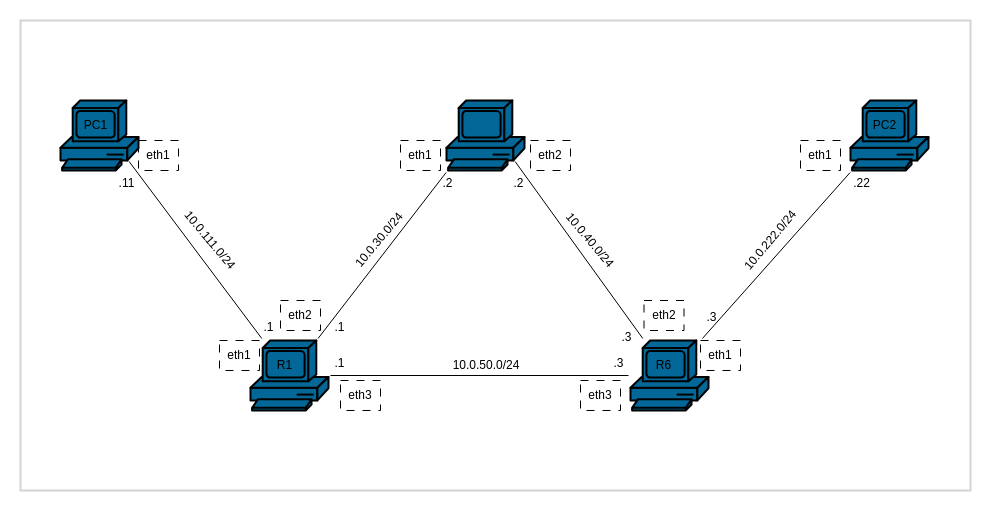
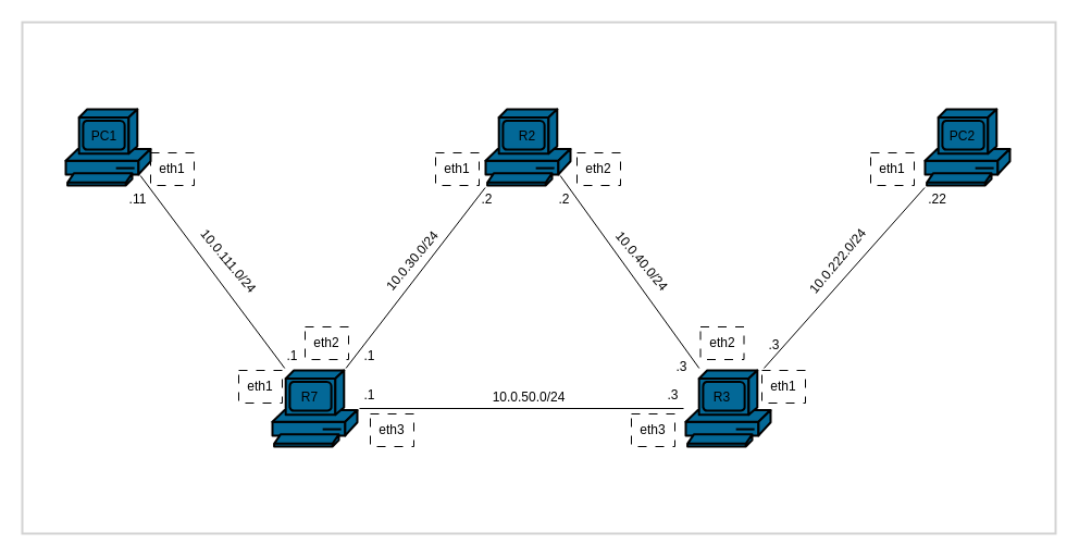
  <mxCell id="0" />
  <mxCell id="1" parent="0" />
  <mxCell id="2" value="" style="rounded=0;whiteSpace=wrap;html=1;fillColor=#FFFFFF;strokeColor=#d3d3d3;strokeWidth=2;fontColor=#000000;movable=0;resizable=0;rotatable=0;deletable=0;editable=0;locked=1;connectable=0;" parent="1" vertex="1"><mxGeometry x="20" y="20" width="950" height="470" as="geometry" /></mxCell>
  <mxCell id="3" value="" style="shape=mxgraph.cisco.computers_and_peripherals.pc;html=1;pointerEvents=1;dashed=0;fillColor=#036897;strokeColor=#000000;strokeWidth=2;verticalLabelPosition=bottom;verticalAlign=top;align=center;outlineConnect=0;perimeterSpacing=2;" parent="1" vertex="1"><mxGeometry x="630" y="340" width="78" height="70" as="geometry" /></mxCell>
  <mxCell id="4" value="" style="shape=mxgraph.cisco.computers_and_peripherals.pc;html=1;pointerEvents=1;dashed=0;fillColor=#036897;strokeColor=#000000;strokeWidth=2;verticalLabelPosition=bottom;verticalAlign=top;align=center;outlineConnect=0;gradientColor=none;shadow=0;perimeterSpacing=2;" parent="1" vertex="1"><mxGeometry x="446" y="100" width="78" height="70" as="geometry" /></mxCell>
  <mxCell id="5" value="" style="shape=mxgraph.cisco.computers_and_peripherals.pc;html=1;pointerEvents=1;dashed=0;fillColor=#036897;strokeColor=#000000;strokeWidth=2;verticalLabelPosition=bottom;verticalAlign=top;align=center;outlineConnect=0;perimeterSpacing=2;" parent="1" vertex="1"><mxGeometry x="250" y="340" width="78" height="70" as="geometry" /></mxCell>
  <mxCell id="6" value="" style="endArrow=none;html=1;rounded=0;entryX=0.02;entryY=1;entryDx=0;entryDy=0;entryPerimeter=0;strokeColor=#000000;" parent="1" source="5" target="4" edge="1"><mxGeometry width="50" height="50" relative="1" as="geometry"><mxPoint x="760" y="430" as="sourcePoint" /><mxPoint x="810" y="380" as="targetPoint" /></mxGeometry></mxCell>
  <mxCell id="7" value="" style="endArrow=none;html=1;rounded=0;strokeColor=#000000;" parent="1" source="5" target="3" edge="1"><mxGeometry width="50" height="50" relative="1" as="geometry"><mxPoint x="470" y="430" as="sourcePoint" /><mxPoint x="602" y="260" as="targetPoint" /></mxGeometry></mxCell>
  <mxCell id="8" value="" style="endArrow=none;html=1;rounded=0;entryX=0.86;entryY=0.85;entryDx=0;entryDy=0;entryPerimeter=0;strokeColor=#000000;" parent="1" source="3" target="4" edge="1"><mxGeometry width="50" height="50" relative="1" as="geometry"><mxPoint x="590" y="390" as="sourcePoint" /><mxPoint x="722" y="220" as="targetPoint" /></mxGeometry></mxCell>
  <mxCell id="9" value="eth1" style="rounded=0;whiteSpace=wrap;html=1;dashed=1;dashPattern=8 8;strokeColor=#000000;fontColor=#000000;fillColor=none;" parent="1" vertex="1"><mxGeometry x="219" y="340" width="40" height="30" as="geometry" /></mxCell>
  <mxCell id="10" value="eth1" style="rounded=0;whiteSpace=wrap;html=1;dashed=1;dashPattern=8 8;strokeColor=#000000;fontColor=#000000;fillColor=none;" parent="1" vertex="1"><mxGeometry x="400" y="140" width="40" height="30" as="geometry" /></mxCell>
  <mxCell id="11" value="eth1" style="rounded=0;whiteSpace=wrap;html=1;dashed=1;dashPattern=8 8;strokeColor=#000000;fontColor=#000000;fillColor=none;" parent="1" vertex="1"><mxGeometry x="700" y="340" width="40" height="30" as="geometry" /></mxCell>
  <mxCell id="12" value="eth2" style="rounded=0;whiteSpace=wrap;html=1;dashed=1;dashPattern=8 8;strokeColor=#000000;fontColor=#000000;fillColor=none;" parent="1" vertex="1"><mxGeometry x="280" y="300" width="40" height="30" as="geometry" /></mxCell>
  <mxCell id="13" value="eth2" style="rounded=0;whiteSpace=wrap;html=1;dashed=1;dashPattern=8 8;strokeColor=#000000;fontColor=#000000;fillColor=none;" parent="1" vertex="1"><mxGeometry x="530" y="140" width="40" height="30" as="geometry" /></mxCell>
  <mxCell id="14" value="eth2" style="rounded=0;whiteSpace=wrap;html=1;dashed=1;dashPattern=8 8;strokeColor=#000000;fontColor=#000000;fillColor=none;" parent="1" vertex="1"><mxGeometry x="643.5" y="300" width="40" height="30" as="geometry" /></mxCell>
- <mxCell id="15" value="R1" style="text;html=1;align=center;verticalAlign=middle;whiteSpace=wrap;rounded=0;" parent="1" vertex="1"><mxGeometry x="259" y="350" width="51" height="30" as="geometry" /></mxCell>
- <mxCell id="17" value="R6" style="text;html=1;align=center;verticalAlign=middle;whiteSpace=wrap;rounded=0;" parent="1" vertex="1"><mxGeometry x="638" y="350" width="51" height="30" as="geometry" /></mxCell>
+ <mxCell id="15" value="R7" style="text;html=1;align=center;verticalAlign=middle;whiteSpace=wrap;rounded=0;" parent="1" vertex="1"><mxGeometry x="259" y="350" width="51" height="30" as="geometry" /></mxCell>
+ <mxCell id="16" value="R2" style="text;html=1;align=center;verticalAlign=middle;whiteSpace=wrap;rounded=0;" parent="1" vertex="1"><mxGeometry x="458.5" y="110" width="51" height="30" as="geometry" /></mxCell>
+ <mxCell id="17" value="R3" style="text;html=1;align=center;verticalAlign=middle;whiteSpace=wrap;rounded=0;" parent="1" vertex="1"><mxGeometry x="638" y="350" width="51" height="30" as="geometry" /></mxCell>
  <mxCell id="18" value="" style="shape=mxgraph.cisco.computers_and_peripherals.pc;html=1;pointerEvents=1;dashed=0;fillColor=#036897;strokeColor=#000000;strokeWidth=2;verticalLabelPosition=bottom;verticalAlign=top;align=center;outlineConnect=0;perimeterSpacing=2;" parent="1" vertex="1"><mxGeometry y="100" width="78" height="70" as="geometry" x="60" /></mxCell>
  <mxCell id="19" value="" style="shape=mxgraph.cisco.computers_and_peripherals.pc;html=1;pointerEvents=1;dashed=0;fillColor=#036897;strokeColor=#000000;strokeWidth=2;verticalLabelPosition=bottom;verticalAlign=top;align=center;outlineConnect=0;perimeterSpacing=2;" parent="1" vertex="1"><mxGeometry x="850" y="100" width="78" height="70" as="geometry" /></mxCell>
  <mxCell id="20" value="" style="endArrow=none;html=1;rounded=0;entryX=0.02;entryY=1;entryDx=0;entryDy=0;entryPerimeter=0;strokeColor=#000000;" parent="1" source="3" target="19" edge="1"><mxGeometry width="50" height="50" relative="1" as="geometry"><mxPoint x="727" y="467" as="sourcePoint" /><mxPoint x="600" y="290" as="targetPoint" /></mxGeometry></mxCell>
  <mxCell id="21" value="" style="endArrow=none;html=1;rounded=0;entryX=0.86;entryY=0.85;entryDx=0;entryDy=0;entryPerimeter=0;strokeColor=#000000;" parent="1" source="5" target="18" edge="1"><mxGeometry width="50" height="50" relative="1" as="geometry"><mxPoint x="377" y="397" as="sourcePoint" /><mxPoint x="250" y="220" as="targetPoint" /></mxGeometry></mxCell>
  <mxCell id="22" value="eth1" style="rounded=0;whiteSpace=wrap;html=1;dashed=1;dashPattern=8 8;strokeColor=#000000;fontColor=#000000;fillColor=none;" parent="1" vertex="1"><mxGeometry x="138" y="140" width="40" height="30" as="geometry" /></mxCell>
  <mxCell id="23" value="eth1" style="rounded=0;whiteSpace=wrap;html=1;dashed=1;dashPattern=8 8;strokeColor=#000000;fontColor=#000000;fillColor=none;" parent="1" vertex="1"><mxGeometry x="800" y="140" width="40" height="30" as="geometry" /></mxCell>
  <mxCell id="24" value="eth3" style="rounded=0;whiteSpace=wrap;html=1;dashed=1;dashPattern=8 8;strokeColor=#000000;fontColor=#000000;fillColor=none;" parent="1" vertex="1"><mxGeometry x="580" y="380" width="40" height="30" as="geometry" /></mxCell>
  <mxCell id="25" value="eth3" style="rounded=0;whiteSpace=wrap;html=1;dashed=1;dashPattern=8 8;strokeColor=#000000;fontColor=#000000;fillColor=none;" parent="1" vertex="1"><mxGeometry x="340" y="380" width="40" height="30" as="geometry" /></mxCell>
  <mxCell id="26" value="10.0.50.0/24" style="text;html=1;align=center;verticalAlign=middle;whiteSpace=wrap;rounded=0;rotation=0;strokeColor=none;fontColor=#000000;fillColor=none;" parent="1" vertex="1"><mxGeometry x="446" y="350" width="80" height="30" as="geometry" /></mxCell>
  <mxCell id="27" value="10.0.30.0/24" style="text;html=1;align=center;verticalAlign=middle;whiteSpace=wrap;rounded=0;rotation=-50;strokeColor=none;fontColor=#000000;fillColor=none;" vertex="1" parent="1"><mxGeometry x="338.5" y="224.724" width="80" height="30" as="geometry" /></mxCell>
  <mxCell id="28" value="10.0.40.0/24" style="text;html=1;align=center;verticalAlign=middle;whiteSpace=wrap;rounded=0;rotation=50;strokeColor=none;fontColor=#000000;fillColor=none;" vertex="1" parent="1"><mxGeometry x="550.002" y="224.727" width="80" height="30" as="geometry" /></mxCell>
  <mxCell id="29" value=".1" style="text;html=1;align=center;verticalAlign=middle;whiteSpace=wrap;rounded=0;rotation=0;strokeColor=none;fontColor=#000000;fillColor=none;" vertex="1" parent="1"><mxGeometry x="328" y="350.004" width="22.8" height="25.28" as="geometry" /></mxCell>
  <mxCell id="30" value="PC1&lt;span style=&quot;color: rgba(0, 0, 0, 0); font-family: monospace; font-size: 0px; text-align: start; text-wrap-mode: nowrap;&quot;&gt;%3CmxGraphModel%3E%3Croot%3E%3CmxCell%20id%3D%220%22%2F%3E%3CmxCell%20id%3D%221%22%20parent%3D%220%22%2F%3E%3CmxCell%20id%3D%222%22%20value%3D%22R1%22%20style%3D%22text%3Bhtml%3D1%3Balign%3Dcenter%3BverticalAlign%3Dmiddle%3BwhiteSpace%3Dwrap%3Brounded%3D0%3B%22%20vertex%3D%221%22%20parent%3D%221%22%3E%3CmxGeometry%20x%3D%22199%22%20y%3D%22380%22%20width%3D%2251%22%20height%3D%2230%22%20as%3D%22geometry%22%2F%3E%3C%2FmxCell%3E%3C%2Froot%3E%3C%2FmxGraphModel%3E&lt;/span&gt;&lt;span style=&quot;color: rgba(0, 0, 0, 0); font-family: monospace; font-size: 0px; text-align: start; text-wrap-mode: nowrap;&quot;&gt;%3CmxGraphModel%3E%3Croot%3E%3CmxCell%20id%3D%220%22%2F%3E%3CmxCell%20id%3D%221%22%20parent%3D%220%22%2F%3E%3CmxCell%20id%3D%222%22%20value%3D%22R1%22%20style%3D%22text%3Bhtml%3D1%3Balign%3Dcenter%3BverticalAlign%3Dmiddle%3BwhiteSpace%3Dwrap%3Brounded%3D0%3B%22%20vertex%3D%221%22%20parent%3D%221%22%3E%3CmxGeometry%20x%3D%22199%22%20y%3D%22380%22%20width%3D%2251%22%20height%3D%2230%22%20as%3D%22geometry%22%2F%3E%3C%2FmxCell%3E%3C%2Froot%3E%3C%2FmxGraphModel%3E&lt;/span&gt;" style="text;html=1;align=center;verticalAlign=middle;whiteSpace=wrap;rounded=0;" vertex="1" parent="1"><mxGeometry x="70" y="110" width="51" height="30" as="geometry" /></mxCell>
  <mxCell id="31" value="PC2&lt;span style=&quot;color: rgba(0, 0, 0, 0); font-family: monospace; font-size: 0px; text-align: start; text-wrap-mode: nowrap;&quot;&gt;3CmxGraphModel%3E%3Croot%3E%3CmxCell%20id%3D%220%22%2F%3E%3CmxCell%20id%3D%221%22%20parent%3D%220%22%2F%3E%3CmxCell%20id%3D%222%22%20value%3D%22R1%22%20style%3D%22text%3Bhtml%3D1%3Balign%3Dcenter%3BverticalAlign%3Dmiddle%3BwhiteSpace%3Dwrap%3Brounded%3D0%3B%22%20vertex%3D%221%22%20parent%3D%221%22%3E%3CmxGeometry%20x%3D%22199%22%20y%3D%22380%22%20width%3D%2251%22%20height%3D%2230%22%20as%3D%22geometry%22%2F%3E%3C%2FmxCell%3E%3C%2Froot%3E%3C%2FmxGraphModel%3E&lt;/span&gt;&lt;span style=&quot;color: rgba(0, 0, 0, 0); font-family: monospace; font-size: 0px; text-align: start; text-wrap-mode: nowrap;&quot;&gt;%3CmxGraphModel%3E%3Croot%3E%3CmxCell%20id%3D%220%22%2F%3E%3CmxCell%20id%3D%221%22%20parent%3D%220%22%2F%3E%3CmxCell%20id%3D%222%22%20value%3D%22R1%22%20style%3D%22text%3Bhtml%3D1%3Balign%3Dcenter%3BverticalAlign%3Dmiddle%3BwhiteSpace%3Dwrap%3Brounded%3D0%3B%22%20vertex%3D%221%22%20parent%3D%221%22%3E%3CmxGeometry%20x%3D%22199%22%20y%3D%22380%22%20width%3D%2251%22%20height%3D%2230%22%20as%3D%22geometry%22%2F%3E%3C%2FmxCell%3E%3C%2Froot%3E%3C%2FmxGraphModel%32&lt;/span&gt;" style="text;html=1;align=center;verticalAlign=middle;whiteSpace=wrap;rounded=0;" vertex="1" parent="1"><mxGeometry x="859" y="110" width="51" height="30" as="geometry" /></mxCell>
  <mxCell id="32" value="10.0.222.0/24" style="text;html=1;align=center;verticalAlign=middle;whiteSpace=wrap;rounded=0;rotation=-50;strokeColor=none;fontColor=#000000;fillColor=none;" vertex="1" parent="1"><mxGeometry x="730.002" y="224.724" width="80" height="30" as="geometry" /></mxCell>
  <mxCell id="33" value="10.0.111.0/24" style="text;html=1;align=center;verticalAlign=middle;whiteSpace=wrap;rounded=0;rotation=50;strokeColor=none;fontColor=#000000;fillColor=none;" vertex="1" parent="1"><mxGeometry x="170.002" y="224.724" width="80" height="30" as="geometry" /></mxCell>
  <mxCell id="34" value=".1" style="text;html=1;align=center;verticalAlign=middle;whiteSpace=wrap;rounded=0;rotation=0;strokeColor=none;fontColor=#000000;fillColor=none;" vertex="1" parent="1"><mxGeometry x="328" y="314.72" width="22.8" height="25.28" as="geometry" /></mxCell>
  <mxCell id="35" value=".1" style="text;html=1;align=center;verticalAlign=middle;whiteSpace=wrap;rounded=0;rotation=0;strokeColor=none;fontColor=#000000;fillColor=none;" vertex="1" parent="1"><mxGeometry x="257.2" y="314.72" width="22.8" height="25.28" as="geometry" /></mxCell>
  <mxCell id="36" value=".2" style="text;html=1;align=center;verticalAlign=middle;whiteSpace=wrap;rounded=0;rotation=0;strokeColor=none;fontColor=#000000;fillColor=none;" vertex="1" parent="1"><mxGeometry x="435.7" y="170" width="22.8" height="25.28" as="geometry" /></mxCell>
  <mxCell id="37" value=".2" style="text;html=1;align=center;verticalAlign=middle;whiteSpace=wrap;rounded=0;rotation=0;strokeColor=none;fontColor=#000000;fillColor=none;" vertex="1" parent="1"><mxGeometry x="507.2" y="170" width="22.8" height="25.28" as="geometry" /></mxCell>
  <mxCell id="38" value=".3" style="text;html=1;align=center;verticalAlign=middle;whiteSpace=wrap;rounded=0;rotation=0;strokeColor=none;fontColor=#000000;fillColor=none;" vertex="1" parent="1"><mxGeometry x="607.2" y="350" width="22.8" height="25.28" as="geometry" /></mxCell>
  <mxCell id="39" value=".3" style="text;html=1;align=center;verticalAlign=middle;whiteSpace=wrap;rounded=0;rotation=0;strokeColor=none;fontColor=#000000;fillColor=none;" vertex="1" parent="1"><mxGeometry x="615.2" y="324.72" width="22.8" height="25.28" as="geometry" /></mxCell>
  <mxCell id="40" value=".3" style="text;html=1;align=center;verticalAlign=middle;whiteSpace=wrap;rounded=0;rotation=0;strokeColor=none;fontColor=#000000;fillColor=none;" vertex="1" parent="1"><mxGeometry x="700" y="304.72" width="22.8" height="25.28" as="geometry" /></mxCell>
  <mxCell id="41" value=".22" style="text;html=1;align=center;verticalAlign=middle;whiteSpace=wrap;rounded=0;rotation=0;strokeColor=none;fontColor=#000000;fillColor=none;" vertex="1" parent="1"><mxGeometry x="850" y="170" width="22.8" height="25.28" as="geometry" /></mxCell>
  <mxCell id="42" value=".11" style="text;html=1;align=center;verticalAlign=middle;whiteSpace=wrap;rounded=0;rotation=0;strokeColor=none;fontColor=#000000;fillColor=none;" vertex="1" parent="1"><mxGeometry x="115.2" y="170" width="22.8" height="25.28" as="geometry" /></mxCell>
